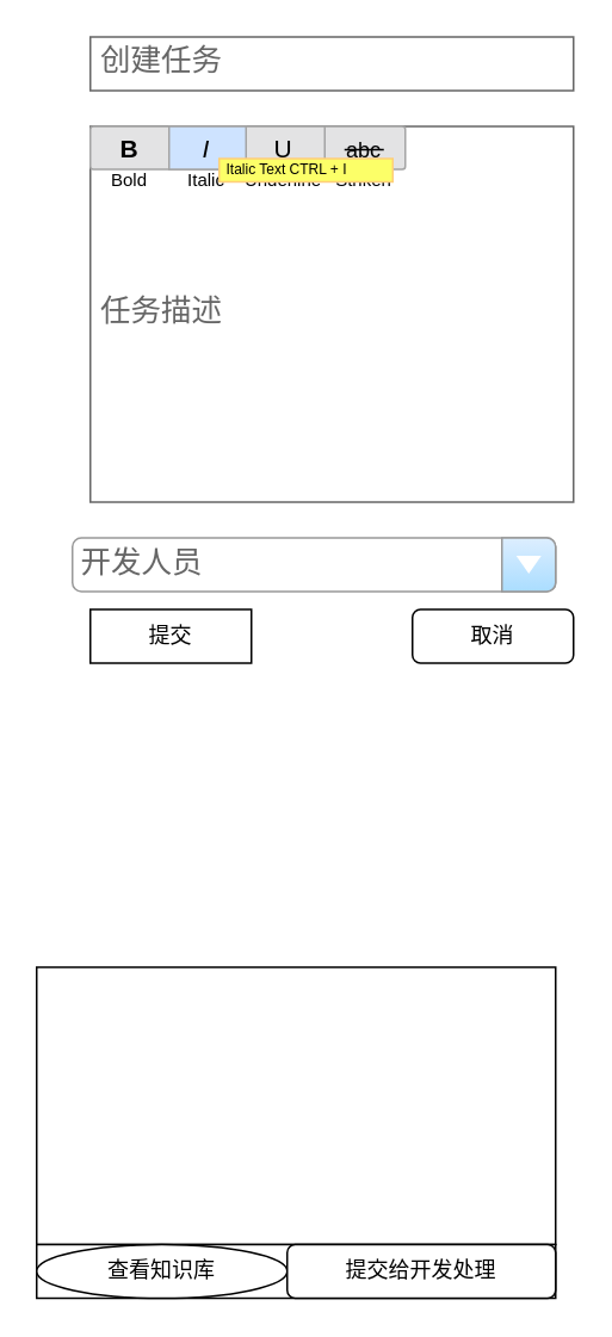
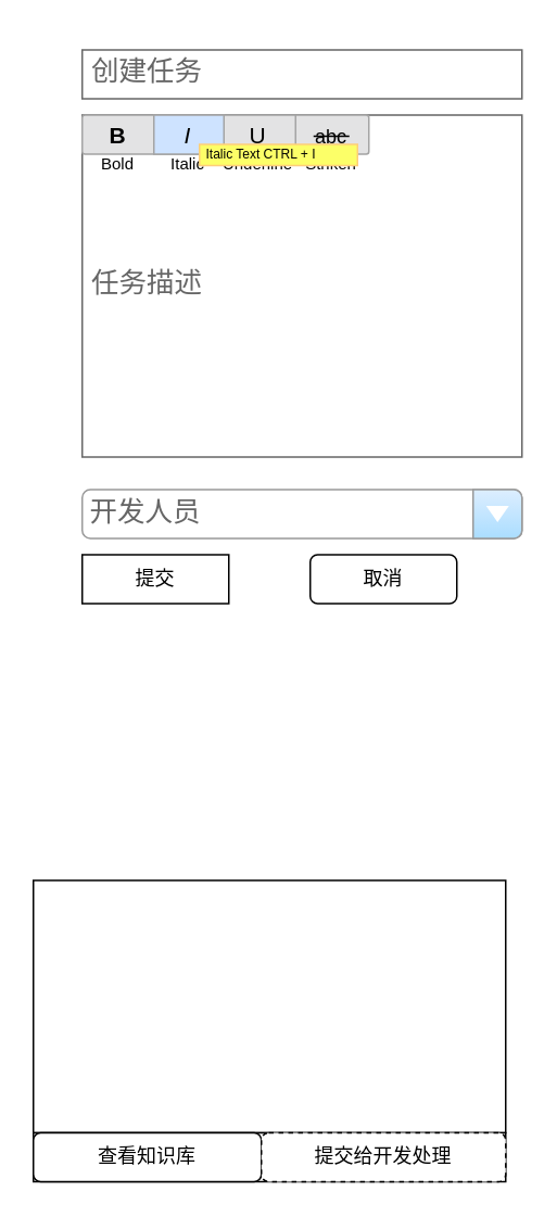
  <mxCell id="0" />
  <mxCell id="1" parent="0" />
- <mxCell id="2" value="创建任务" style="strokeWidth=1;shadow=0;dashed=0;align=center;html=1;shape=mxgraph.mockup.text.textBox;fontColor=#666666;align=left;fontSize=17;spacingLeft=4;spacingTop=-3;strokeColor=#666666;mainText=" vertex="1" parent="1"><mxGeometry x="50" y="20" width="270" height="30" as="geometry" /></mxCell>
+ <mxCell id="2" value="创建任务" style="strokeWidth=1;shadow=0;dashed=0;align=center;html=1;shape=mxgraph.mockup.text.textBox;fontColor=#666666;align=left;fontSize=17;spacingLeft=4;spacingTop=-3;strokeColor=#666666;mainText=" vertex="1" parent="1"><mxGeometry x="50" y="30" width="270" height="30" as="geometry" /></mxCell>
  <mxCell id="3" value="任务描述" style="strokeWidth=1;shadow=0;dashed=0;align=center;html=1;shape=mxgraph.mockup.text.textBox;fontColor=#666666;align=left;fontSize=17;spacingLeft=4;spacingTop=-3;strokeColor=#666666;mainText=" vertex="1" parent="1"><mxGeometry x="50" y="70" width="270" height="210" as="geometry" /></mxCell>
- <mxCell id="4" value="开发人员" style="strokeWidth=1;shadow=0;dashed=0;align=center;html=1;shape=mxgraph.mockup.forms.comboBox;strokeColor=#999999;fillColor=#ddeeff;align=left;fillColor2=#aaddff;mainText=;fontColor=#666666;fontSize=17;spacingLeft=3;" vertex="1" parent="1"><mxGeometry x="40" y="300" width="270" height="30" as="geometry" /></mxCell>
+ <mxCell id="4" value="开发人员" style="strokeWidth=1;shadow=0;dashed=0;align=center;html=1;shape=mxgraph.mockup.forms.comboBox;strokeColor=#999999;fillColor=#ddeeff;align=left;fillColor2=#aaddff;mainText=;fontColor=#666666;fontSize=17;spacingLeft=3;" vertex="1" parent="1"><mxGeometry x="50" y="300" width="270" height="30" as="geometry" /></mxCell>
  <mxCell id="5" value="" style="verticalLabelPosition=bottom;shadow=0;dashed=0;align=center;html=1;verticalAlign=top;strokeWidth=1;shape=mxgraph.mockup.menus_and_buttons.font_style_selector_3;" vertex="1" parent="1"><mxGeometry x="50" y="70" width="176" height="38" as="geometry" /></mxCell>
  <mxCell id="6" value="" style="rounded=0;whiteSpace=wrap;html=1;" vertex="1" parent="1"><mxGeometry x="20" y="540" width="290" height="155" as="geometry" /></mxCell>
  <mxCell id="7" value="" style="rounded=0;whiteSpace=wrap;html=1;" vertex="1" parent="1"><mxGeometry x="20" y="695" width="290" height="30" as="geometry" /></mxCell>
- <mxCell id="8" value="查看知识库" style="ellipse;whiteSpace=wrap;html=1;" vertex="1" parent="1"><mxGeometry x="20" y="695" width="140" height="30" as="geometry" /></mxCell>
- <mxCell id="9" value="提交给开发处理" style="rounded=1;whiteSpace=wrap;html=1;" vertex="1" parent="1"><mxGeometry x="160" y="695" width="150" height="30" as="geometry" /></mxCell>
+ <mxCell id="8" value="查看知识库" style="rounded=1;whiteSpace=wrap;html=1;" vertex="1" parent="1"><mxGeometry x="20" y="695" width="140" height="30" as="geometry" /></mxCell>
+ <mxCell id="9" value="提交给开发处理" style="rounded=1;whiteSpace=wrap;html=1;dashed=1;" vertex="1" parent="1"><mxGeometry x="160" y="695" width="150" height="30" as="geometry" /></mxCell>
  <mxCell id="10" value="提交" style="whiteSpace=wrap;html=1;align=center;rounded=0;" vertex="1" parent="1"><mxGeometry x="50" y="340" width="90" height="30" as="geometry" /></mxCell>
- <mxCell id="11" value="取消" style="rounded=1;whiteSpace=wrap;html=1;align=center;" vertex="1" parent="1"><mxGeometry x="230" y="340" width="90" height="30" as="geometry" /></mxCell>
+ <mxCell id="11" value="取消" style="rounded=1;whiteSpace=wrap;html=1;align=center;" vertex="1" parent="1"><mxGeometry x="190" y="340" width="90" height="30" as="geometry" /></mxCell>
